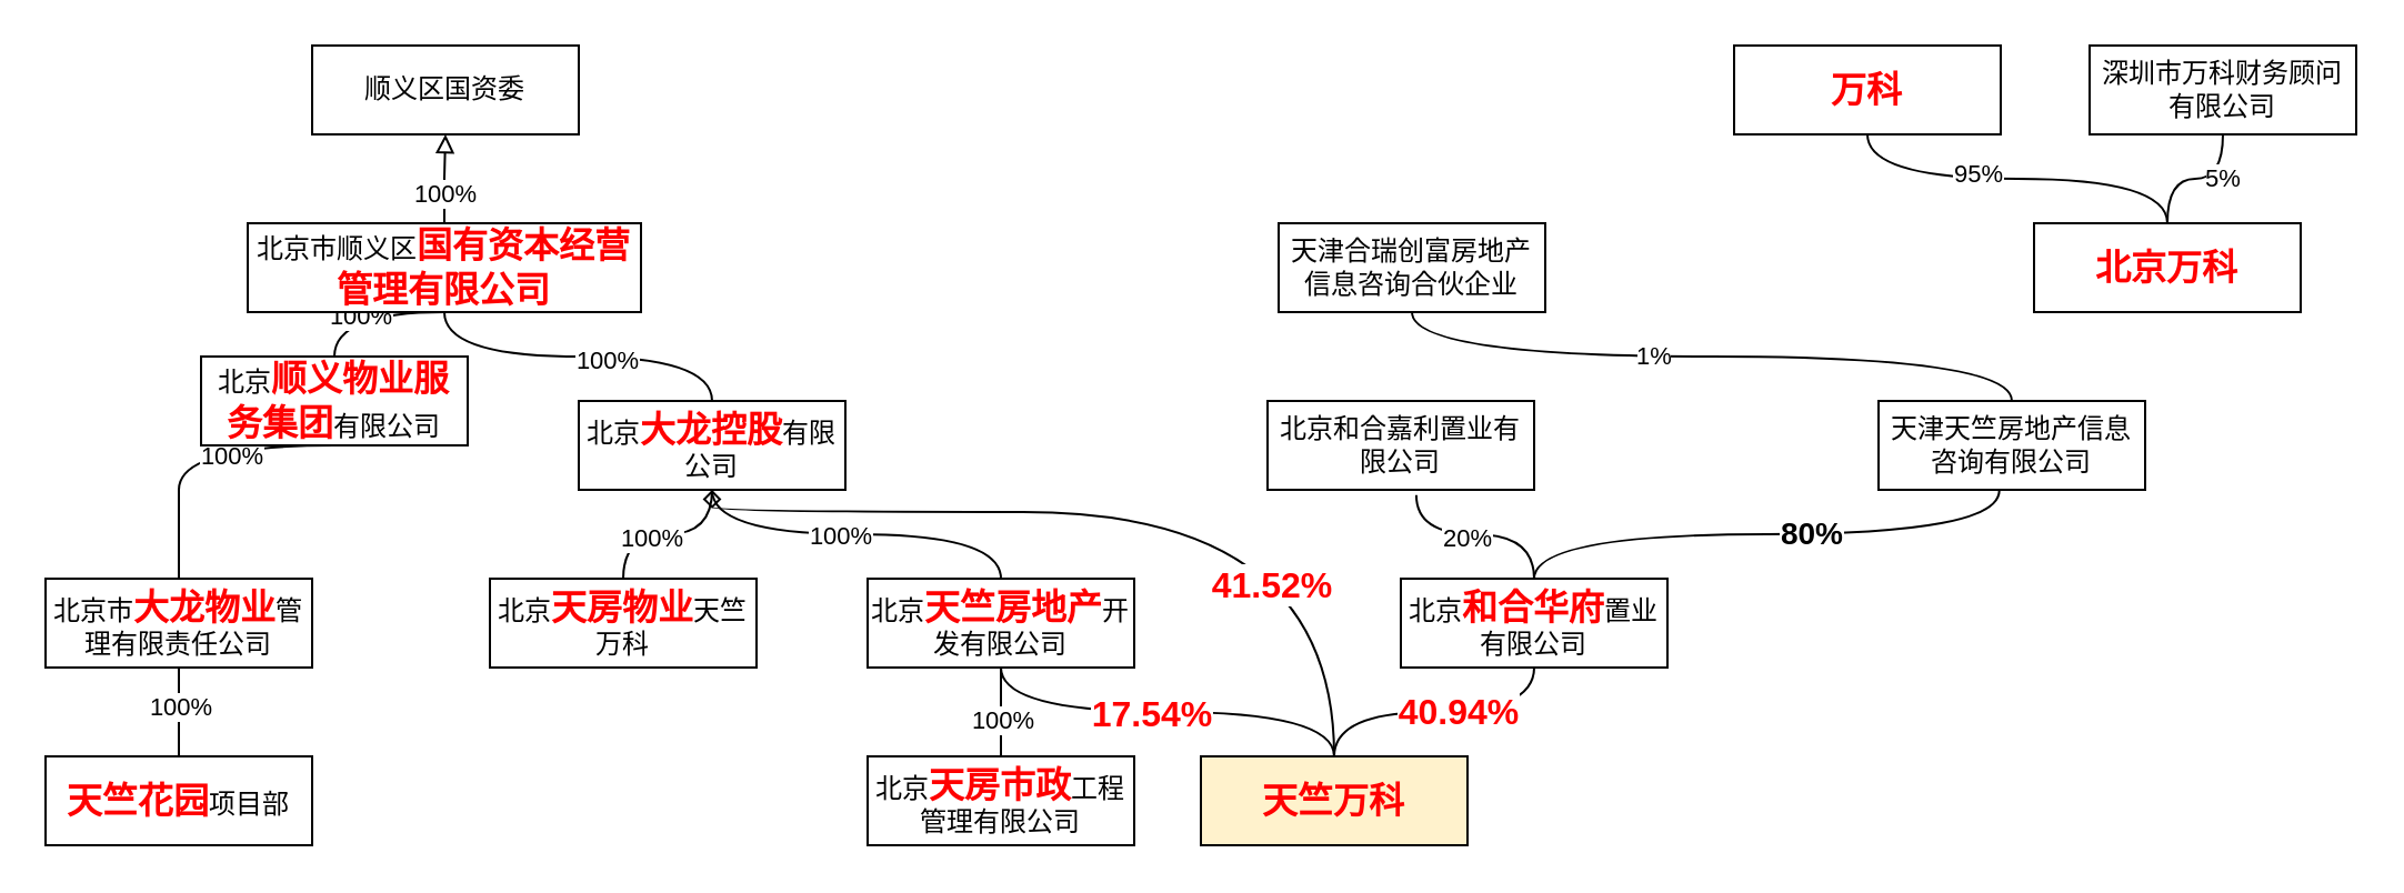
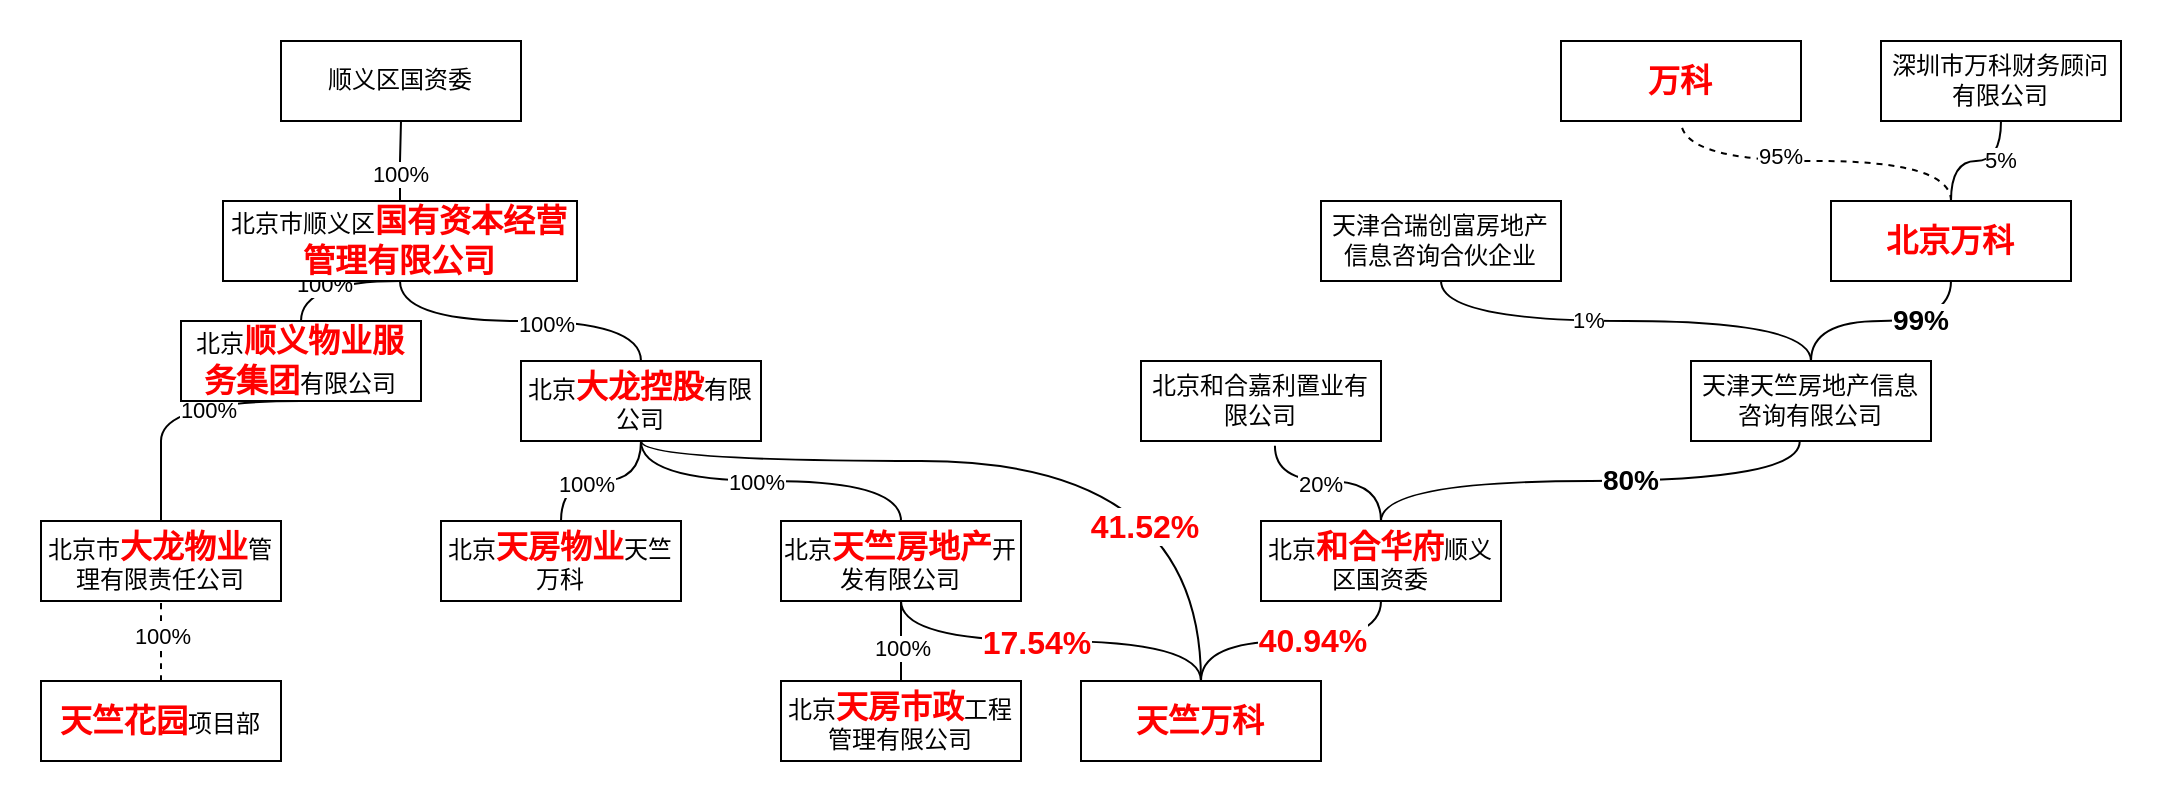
  <mxCell id="0" />
  <mxCell id="1" parent="0" />
- <mxCell id="2" style="edgeStyle=orthogonalEdgeStyle;curved=1;rounded=0;orthogonalLoop=1;jettySize=auto;html=1;exitX=0.5;exitY=0;exitDx=0;exitDy=0;entryX=0.5;entryY=1;entryDx=0;entryDy=0;endArrow=none;endFill=0;" parent="1" source="4" target="7" edge="1"><mxGeometry relative="1" as="geometry" /></mxCell>
+ <mxCell id="2" style="edgeStyle=orthogonalEdgeStyle;curved=1;rounded=0;orthogonalLoop=1;jettySize=auto;html=1;exitX=0.5;exitY=0;exitDx=0;exitDy=0;entryX=0.5;entryY=1;entryDx=0;entryDy=0;endArrow=none;endFill=0;dashed=1;" parent="1" source="4" target="7" edge="1"><mxGeometry relative="1" as="geometry" /></mxCell>
  <mxCell id="3" value="100%" style="edgeLabel;html=1;align=center;verticalAlign=middle;resizable=0;points=[];" parent="2" vertex="1" connectable="0"><mxGeometry x="0.15" relative="1" as="geometry"><mxPoint as="offset" /></mxGeometry></mxCell>
  <mxCell id="4" value="&lt;font style=&quot;font-size: 16px;&quot; color=&quot;#ff0000&quot;&gt;&lt;b&gt;天竺花园&lt;/b&gt;&lt;/font&gt;项目部" style="whiteSpace=wrap;html=1;align=center;verticalAlign=middle;treeFolding=1;treeMoving=1;" parent="1" vertex="1"><mxGeometry x="20" y="340" width="120" height="40" as="geometry" /></mxCell>
  <mxCell id="5" style="edgeStyle=orthogonalEdgeStyle;curved=1;rounded=0;orthogonalLoop=1;jettySize=auto;html=1;exitX=0.5;exitY=0;exitDx=0;exitDy=0;entryX=0.5;entryY=1;entryDx=0;entryDy=0;endArrow=none;endFill=0;" parent="1" source="7" target="10" edge="1"><mxGeometry relative="1" as="geometry"><Array as="points"><mxPoint x="80" y="240" /><mxPoint x="80" y="240" /></Array></mxGeometry></mxCell>
  <mxCell id="6" value="100%" style="edgeLabel;html=1;align=center;verticalAlign=middle;resizable=0;points=[];" parent="5" vertex="1" connectable="0"><mxGeometry x="0.267" y="1" relative="1" as="geometry"><mxPoint x="1" y="5" as="offset" /></mxGeometry></mxCell>
  <mxCell id="7" value="北京市&lt;b&gt;&lt;font color=&quot;#ff0000&quot; style=&quot;font-size: 16px;&quot;&gt;大龙物业&lt;/font&gt;&lt;/b&gt;管理有限责任公司" style="whiteSpace=wrap;html=1;align=center;verticalAlign=middle;treeFolding=1;treeMoving=1;" parent="1" vertex="1"><mxGeometry x="20" y="260" width="120" height="40" as="geometry" /></mxCell>
  <mxCell id="8" style="edgeStyle=orthogonalEdgeStyle;curved=1;rounded=0;orthogonalLoop=1;jettySize=auto;html=1;exitX=0.5;exitY=0;exitDx=0;exitDy=0;entryX=0.5;entryY=1;entryDx=0;entryDy=0;endArrow=none;endFill=0;" parent="1" source="10" target="13" edge="1"><mxGeometry relative="1" as="geometry" /></mxCell>
  <mxCell id="9" value="100%" style="edgeLabel;html=1;align=center;verticalAlign=middle;resizable=0;points=[];" parent="8" vertex="1" connectable="0"><mxGeometry x="-0.106" y="-1" relative="1" as="geometry"><mxPoint as="offset" /></mxGeometry></mxCell>
  <mxCell id="10" value="北京&lt;font size=&quot;1&quot; color=&quot;#ff0000&quot;&gt;&lt;b style=&quot;font-size: 16px;&quot;&gt;顺义物业服务集团&lt;/b&gt;&lt;/font&gt;有限公司" style="whiteSpace=wrap;html=1;align=center;verticalAlign=middle;treeFolding=1;treeMoving=1;" parent="1" vertex="1"><mxGeometry x="90" y="160" width="120" height="40" as="geometry" /></mxCell>
- <mxCell id="11" style="edgeStyle=orthogonalEdgeStyle;rounded=0;orthogonalLoop=1;jettySize=auto;html=1;exitX=0.5;exitY=0;exitDx=0;exitDy=0;entryX=0.5;entryY=1;entryDx=0;entryDy=0;endArrow=block;endFill=0;" parent="1" source="13" target="14" edge="1"><mxGeometry relative="1" as="geometry"><Array as="points"><mxPoint x="200" y="80" /><mxPoint x="200" y="80" /></Array></mxGeometry></mxCell>
+ <mxCell id="11" style="edgeStyle=orthogonalEdgeStyle;rounded=0;orthogonalLoop=1;jettySize=auto;html=1;exitX=0.5;exitY=0;exitDx=0;exitDy=0;entryX=0.5;entryY=1;entryDx=0;entryDy=0;endArrow=none;endFill=0;" parent="1" source="13" target="14" edge="1"><mxGeometry relative="1" as="geometry"><Array as="points"><mxPoint x="200" y="80" /><mxPoint x="200" y="80" /></Array></mxGeometry></mxCell>
  <mxCell id="12" value="100%" style="edgeLabel;html=1;align=center;verticalAlign=middle;resizable=0;points=[];" parent="11" vertex="1" connectable="0"><mxGeometry x="-0.281" relative="1" as="geometry"><mxPoint as="offset" /></mxGeometry></mxCell>
  <mxCell id="13" value="北京市顺义区&lt;b&gt;&lt;font style=&quot;font-size: 16px;&quot; color=&quot;#ff0000&quot;&gt;国有资本经营管理有限公司&lt;/font&gt;&lt;/b&gt;" style="whiteSpace=wrap;html=1;align=center;verticalAlign=middle;treeFolding=1;treeMoving=1;" parent="1" vertex="1"><mxGeometry x="111" y="100" width="177" height="40" as="geometry" /></mxCell>
  <mxCell id="14" value="顺义区国资委" style="whiteSpace=wrap;html=1;align=center;verticalAlign=middle;treeFolding=1;treeMoving=1;" parent="1" vertex="1"><mxGeometry x="140" y="20" width="120" height="40" as="geometry" /></mxCell>
  <mxCell id="15" style="edgeStyle=orthogonalEdgeStyle;curved=1;rounded=0;orthogonalLoop=1;jettySize=auto;html=1;exitX=0.5;exitY=0;exitDx=0;exitDy=0;entryX=0.5;entryY=1;entryDx=0;entryDy=0;endArrow=none;endFill=0;" parent="1" source="17" target="13" edge="1"><mxGeometry relative="1" as="geometry" /></mxCell>
  <mxCell id="16" value="100%" style="edgeLabel;html=1;align=center;verticalAlign=middle;resizable=0;points=[];" parent="15" vertex="1" connectable="0"><mxGeometry x="-0.158" y="1" relative="1" as="geometry"><mxPoint as="offset" /></mxGeometry></mxCell>
  <mxCell id="17" value="北京&lt;font color=&quot;#ff0000&quot; style=&quot;font-size: 16px;&quot;&gt;&lt;b&gt;大龙控股&lt;/b&gt;&lt;/font&gt;有限公司" style="whiteSpace=wrap;html=1;align=center;verticalAlign=middle;treeFolding=1;treeMoving=1;" parent="1" vertex="1"><mxGeometry x="260" y="180" width="120" height="40" as="geometry" /></mxCell>
  <mxCell id="18" style="edgeStyle=orthogonalEdgeStyle;curved=1;rounded=0;orthogonalLoop=1;jettySize=auto;html=1;exitX=0.5;exitY=0;exitDx=0;exitDy=0;entryX=0.5;entryY=1;entryDx=0;entryDy=0;endArrow=none;endFill=0;" parent="1" source="20" target="17" edge="1"><mxGeometry relative="1" as="geometry" /></mxCell>
  <mxCell id="19" value="100%" style="edgeLabel;html=1;align=center;verticalAlign=middle;resizable=0;points=[];" parent="18" vertex="1" connectable="0"><mxGeometry x="-0.209" y="-1" relative="1" as="geometry"><mxPoint as="offset" /></mxGeometry></mxCell>
  <mxCell id="20" value="北京&lt;b&gt;&lt;font color=&quot;#ff0000&quot; style=&quot;font-size: 16px;&quot;&gt;天房物业&lt;/font&gt;&lt;/b&gt;天竺万科" style="whiteSpace=wrap;html=1;align=center;verticalAlign=middle;treeFolding=1;treeMoving=1;" parent="1" vertex="1"><mxGeometry x="220" y="260" width="120" height="40" as="geometry" /></mxCell>
  <mxCell id="21" style="edgeStyle=orthogonalEdgeStyle;curved=1;rounded=0;orthogonalLoop=1;jettySize=auto;html=1;exitX=0.5;exitY=0;exitDx=0;exitDy=0;entryX=0.5;entryY=1;entryDx=0;entryDy=0;endArrow=none;endFill=0;" parent="1" source="23" target="17" edge="1"><mxGeometry relative="1" as="geometry" /></mxCell>
  <mxCell id="22" value="100%" style="edgeLabel;html=1;align=center;verticalAlign=middle;resizable=0;points=[];" parent="21" vertex="1" connectable="0"><mxGeometry x="0.092" relative="1" as="geometry"><mxPoint as="offset" /></mxGeometry></mxCell>
  <mxCell id="23" value="北京&lt;font size=&quot;1&quot; color=&quot;#ff0000&quot;&gt;&lt;b style=&quot;font-size: 16px;&quot;&gt;天竺房地产&lt;/b&gt;&lt;/font&gt;开发有限公司" style="whiteSpace=wrap;html=1;align=center;verticalAlign=middle;treeFolding=1;treeMoving=1;" parent="1" vertex="1"><mxGeometry x="390" y="260" width="120" height="40" as="geometry" /></mxCell>
  <mxCell id="24" style="edgeStyle=orthogonalEdgeStyle;curved=1;rounded=0;orthogonalLoop=1;jettySize=auto;html=1;exitX=0.5;exitY=0;exitDx=0;exitDy=0;entryX=0.5;entryY=1;entryDx=0;entryDy=0;endArrow=none;endFill=0;" parent="1" source="27" target="23" edge="1"><mxGeometry relative="1" as="geometry" /></mxCell>
  <mxCell id="25" style="edgeStyle=orthogonalEdgeStyle;curved=1;rounded=0;orthogonalLoop=1;jettySize=auto;html=1;exitX=0.5;exitY=0;exitDx=0;exitDy=0;entryX=0.5;entryY=1;entryDx=0;entryDy=0;endArrow=none;endFill=0;" parent="1" source="27" target="23" edge="1"><mxGeometry relative="1" as="geometry" /></mxCell>
  <mxCell id="26" value="100%" style="edgeLabel;html=1;align=center;verticalAlign=middle;resizable=0;points=[];" parent="25" vertex="1" connectable="0"><mxGeometry x="-0.16" relative="1" as="geometry"><mxPoint as="offset" /></mxGeometry></mxCell>
  <mxCell id="27" value="北京&lt;font size=&quot;1&quot; color=&quot;#ff0000&quot;&gt;&lt;b style=&quot;font-size: 16px;&quot;&gt;天房市政&lt;/b&gt;&lt;/font&gt;工程管理有限公司" style="whiteSpace=wrap;html=1;align=center;verticalAlign=middle;treeFolding=1;treeMoving=1;" parent="1" vertex="1"><mxGeometry x="390" y="340" width="120" height="40" as="geometry" /></mxCell>
  <mxCell id="28" style="edgeStyle=orthogonalEdgeStyle;curved=1;rounded=0;orthogonalLoop=1;jettySize=auto;html=1;exitX=0.5;exitY=0;exitDx=0;exitDy=0;entryX=0.558;entryY=1.06;entryDx=0;entryDy=0;entryPerimeter=0;endArrow=none;endFill=0;" parent="1" source="32" target="45" edge="1"><mxGeometry relative="1" as="geometry" /></mxCell>
  <mxCell id="29" value="20%" style="edgeLabel;html=1;align=center;verticalAlign=middle;resizable=0;points=[];" parent="28" vertex="1" connectable="0"><mxGeometry x="0.121" y="1" relative="1" as="geometry"><mxPoint as="offset" /></mxGeometry></mxCell>
  <mxCell id="30" style="edgeStyle=orthogonalEdgeStyle;curved=1;rounded=0;orthogonalLoop=1;jettySize=auto;html=1;exitX=0.5;exitY=0;exitDx=0;exitDy=0;entryX=0.453;entryY=1.005;entryDx=0;entryDy=0;entryPerimeter=0;endArrow=none;endFill=0;" parent="1" source="32" target="37" edge="1"><mxGeometry relative="1" as="geometry" /></mxCell>
  <mxCell id="31" value="&lt;font style=&quot;font-size: 14px;&quot;&gt;&lt;b&gt;80%&lt;/b&gt;&lt;/font&gt;" style="edgeLabel;html=1;align=center;verticalAlign=middle;resizable=0;points=[];" parent="30" vertex="1" connectable="0"><mxGeometry x="0.155" y="1" relative="1" as="geometry"><mxPoint as="offset" /></mxGeometry></mxCell>
- <mxCell id="32" value="北京&lt;font color=&quot;#ff0000&quot; style=&quot;font-size: 16px;&quot;&gt;&lt;b&gt;和合华府&lt;/b&gt;&lt;/font&gt;置业有限公司" style="whiteSpace=wrap;html=1;align=center;verticalAlign=middle;treeFolding=1;treeMoving=1;" parent="1" vertex="1"><mxGeometry x="630" y="260" width="120" height="40" as="geometry" /></mxCell>
+ <mxCell id="32" value="北京&lt;font color=&quot;#ff0000&quot; style=&quot;font-size: 16px;&quot;&gt;&lt;b&gt;和合华府&lt;/b&gt;&lt;/font&gt;顺义区国资委" style="whiteSpace=wrap;html=1;align=center;verticalAlign=middle;treeFolding=1;treeMoving=1;" parent="1" vertex="1"><mxGeometry x="630" y="260" width="120" height="40" as="geometry" /></mxCell>
  <mxCell id="33" style="edgeStyle=orthogonalEdgeStyle;curved=1;rounded=0;orthogonalLoop=1;jettySize=auto;html=1;exitX=0.5;exitY=0;exitDx=0;exitDy=0;entryX=0.5;entryY=1;entryDx=0;entryDy=0;endArrow=none;endFill=0;" parent="1" source="37" target="46" edge="1"><mxGeometry relative="1" as="geometry" /></mxCell>
  <mxCell id="34" value="1%" style="edgeLabel;html=1;align=center;verticalAlign=middle;resizable=0;points=[];" parent="33" vertex="1" connectable="0"><mxGeometry x="0.174" y="-1" relative="1" as="geometry"><mxPoint as="offset" /></mxGeometry></mxCell>
+ <mxCell id="35" style="edgeStyle=orthogonalEdgeStyle;curved=1;rounded=0;orthogonalLoop=1;jettySize=auto;html=1;exitX=0.5;exitY=0;exitDx=0;exitDy=0;entryX=0.5;entryY=1;entryDx=0;entryDy=0;endArrow=none;endFill=0;" parent="1" source="37" target="51" edge="1"><mxGeometry relative="1" as="geometry" /></mxCell>
+ <mxCell id="36" value="&lt;b&gt;&lt;font style=&quot;font-size: 14px;&quot;&gt;99%&lt;/font&gt;&lt;/b&gt;" style="edgeLabel;html=1;align=center;verticalAlign=middle;resizable=0;points=[];" parent="35" vertex="1" connectable="0"><mxGeometry x="0.346" y="1" relative="1" as="geometry"><mxPoint as="offset" /></mxGeometry></mxCell>
  <mxCell id="37" value="天津天竺房地产信息咨询有限公司" style="whiteSpace=wrap;html=1;align=center;verticalAlign=middle;treeFolding=1;treeMoving=1;" parent="1" vertex="1"><mxGeometry x="845" y="180" width="120" height="40" as="geometry" /></mxCell>
  <mxCell id="38" style="edgeStyle=orthogonalEdgeStyle;curved=1;rounded=0;orthogonalLoop=1;jettySize=auto;html=1;exitX=0.5;exitY=0;exitDx=0;exitDy=0;entryX=0.5;entryY=1;entryDx=0;entryDy=0;endArrow=none;endFill=0;" parent="1" source="44" target="23" edge="1"><mxGeometry relative="1" as="geometry" /></mxCell>
  <mxCell id="39" value="&lt;font color=&quot;#ff0000&quot; style=&quot;font-size: 16px;&quot;&gt;&lt;b&gt;17.54%&lt;/b&gt;&lt;/font&gt;" style="edgeLabel;html=1;align=center;verticalAlign=middle;resizable=0;points=[];" parent="38" vertex="1" connectable="0"><mxGeometry x="0.083" relative="1" as="geometry"><mxPoint as="offset" /></mxGeometry></mxCell>
- <mxCell id="40" style="edgeStyle=orthogonalEdgeStyle;curved=1;rounded=0;orthogonalLoop=1;jettySize=auto;html=1;entryX=0.5;entryY=1;entryDx=0;entryDy=0;endArrow=diamond;endFill=0;exitX=0.5;exitY=0;exitDx=0;exitDy=0;" parent="1" source="44" target="17" edge="1"><mxGeometry relative="1" as="geometry"><Array as="points"><mxPoint x="600" y="230" /><mxPoint x="320" y="230" /></Array></mxGeometry></mxCell>
+ <mxCell id="40" style="edgeStyle=orthogonalEdgeStyle;curved=1;rounded=0;orthogonalLoop=1;jettySize=auto;html=1;entryX=0.5;entryY=1;entryDx=0;entryDy=0;endArrow=none;endFill=0;exitX=0.5;exitY=0;exitDx=0;exitDy=0;" parent="1" source="44" target="17" edge="1"><mxGeometry relative="1" as="geometry"><Array as="points"><mxPoint x="600" y="230" /><mxPoint x="320" y="230" /></Array></mxGeometry></mxCell>
  <mxCell id="41" value="&lt;font color=&quot;#ff0000&quot; style=&quot;font-size: 16px;&quot;&gt;&lt;b&gt;41.52%&lt;/b&gt;&lt;/font&gt;" style="edgeLabel;html=1;align=center;verticalAlign=middle;resizable=0;points=[];" parent="40" vertex="1" connectable="0"><mxGeometry x="-0.611" y="29" relative="1" as="geometry"><mxPoint as="offset" /></mxGeometry></mxCell>
  <mxCell id="42" style="edgeStyle=orthogonalEdgeStyle;curved=1;rounded=0;orthogonalLoop=1;jettySize=auto;html=1;exitX=0.5;exitY=0;exitDx=0;exitDy=0;entryX=0.5;entryY=1;entryDx=0;entryDy=0;endArrow=none;endFill=0;" parent="1" source="44" target="32" edge="1"><mxGeometry relative="1" as="geometry" /></mxCell>
  <mxCell id="43" value="&lt;b&gt;&lt;font color=&quot;#ff0000&quot; style=&quot;font-size: 16px;&quot;&gt;40.94%&lt;/font&gt;&lt;/b&gt;" style="edgeLabel;html=1;align=center;verticalAlign=middle;resizable=0;points=[];" parent="42" vertex="1" connectable="0"><mxGeometry x="0.15" y="1" relative="1" as="geometry"><mxPoint as="offset" /></mxGeometry></mxCell>
- <mxCell id="44" value="&lt;font color=&quot;#ff0000&quot; style=&quot;font-size: 16px;&quot;&gt;&lt;b&gt;天竺万科&lt;/b&gt;&lt;/font&gt;" style="whiteSpace=wrap;html=1;align=center;verticalAlign=middle;treeFolding=1;treeMoving=1;fillColor=#fff2cc;" parent="1" vertex="1"><mxGeometry x="540" y="340" width="120" height="40" as="geometry" /></mxCell>
+ <mxCell id="44" value="&lt;font color=&quot;#ff0000&quot; style=&quot;font-size: 16px;&quot;&gt;&lt;b&gt;天竺万科&lt;/b&gt;&lt;/font&gt;" style="whiteSpace=wrap;html=1;align=center;verticalAlign=middle;treeFolding=1;treeMoving=1;" parent="1" vertex="1"><mxGeometry x="540" y="340" width="120" height="40" as="geometry" /></mxCell>
  <mxCell id="45" value="北京和合嘉利置业有限公司" style="whiteSpace=wrap;html=1;align=center;verticalAlign=middle;treeFolding=1;treeMoving=1;" parent="1" vertex="1"><mxGeometry x="570" y="180" width="120" height="40" as="geometry" /></mxCell>
- <mxCell id="46" value="天津合瑞创富房地产信息咨询合伙企业" style="whiteSpace=wrap;html=1;align=center;verticalAlign=middle;treeFolding=1;treeMoving=1;" parent="1" vertex="1"><mxGeometry x="575" y="100" width="120" height="40" as="geometry" /></mxCell>
- <mxCell id="47" style="edgeStyle=orthogonalEdgeStyle;curved=1;rounded=0;orthogonalLoop=1;jettySize=auto;html=1;exitX=0.5;exitY=0;exitDx=0;exitDy=0;entryX=0.5;entryY=1;entryDx=0;entryDy=0;endArrow=none;endFill=0;" parent="1" source="51" target="52" edge="1"><mxGeometry relative="1" as="geometry" /></mxCell>
+ <mxCell id="46" value="天津合瑞创富房地产信息咨询合伙企业" style="whiteSpace=wrap;html=1;align=center;verticalAlign=middle;treeFolding=1;treeMoving=1;" parent="1" vertex="1"><mxGeometry x="660" y="100" width="120" height="40" as="geometry" /></mxCell>
+ <mxCell id="47" style="edgeStyle=orthogonalEdgeStyle;curved=1;rounded=0;orthogonalLoop=1;jettySize=auto;html=1;exitX=0.5;exitY=0;exitDx=0;exitDy=0;entryX=0.5;entryY=1;entryDx=0;entryDy=0;endArrow=none;endFill=0;dashed=1;" parent="1" source="51" target="52" edge="1"><mxGeometry relative="1" as="geometry" /></mxCell>
  <mxCell id="48" value="95%" style="edgeLabel;html=1;align=center;verticalAlign=middle;resizable=0;points=[];" parent="47" vertex="1" connectable="0"><mxGeometry x="0.212" y="-3" relative="1" as="geometry"><mxPoint as="offset" /></mxGeometry></mxCell>
  <mxCell id="49" style="edgeStyle=orthogonalEdgeStyle;curved=1;rounded=0;orthogonalLoop=1;jettySize=auto;html=1;exitX=0.5;exitY=0;exitDx=0;exitDy=0;entryX=0.5;entryY=1;entryDx=0;entryDy=0;endArrow=none;endFill=0;" parent="1" source="51" target="53" edge="1"><mxGeometry relative="1" as="geometry" /></mxCell>
  <mxCell id="50" value="5%" style="edgeLabel;html=1;align=center;verticalAlign=middle;resizable=0;points=[];" parent="49" vertex="1" connectable="0"><mxGeometry x="0.362" y="2" relative="1" as="geometry"><mxPoint y="1" as="offset" /></mxGeometry></mxCell>
  <mxCell id="51" value="&lt;b&gt;&lt;font style=&quot;font-size: 16px;&quot; color=&quot;#ff0000&quot;&gt;北京万科&lt;/font&gt;&lt;/b&gt;" style="whiteSpace=wrap;html=1;align=center;verticalAlign=middle;treeFolding=1;treeMoving=1;" parent="1" vertex="1"><mxGeometry x="915" y="100" width="120" height="40" as="geometry" /></mxCell>
  <mxCell id="52" value="&lt;b&gt;&lt;font color=&quot;#ff0000&quot; style=&quot;font-size: 16px;&quot;&gt;万科&lt;/font&gt;&lt;/b&gt;" style="whiteSpace=wrap;html=1;align=center;verticalAlign=middle;treeFolding=1;treeMoving=1;" parent="1" vertex="1"><mxGeometry x="780" y="20" width="120" height="40" as="geometry" /></mxCell>
  <mxCell id="53" value="深圳市万科财务顾问有限公司" style="whiteSpace=wrap;html=1;align=center;verticalAlign=middle;treeFolding=1;treeMoving=1;" parent="1" vertex="1"><mxGeometry x="940" y="20" width="120" height="40" as="geometry" /></mxCell>
